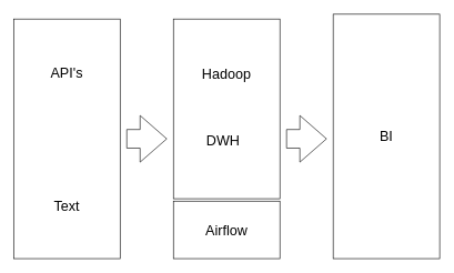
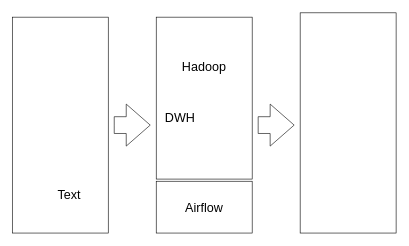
  <mxCell id="0" />
  <mxCell id="1" parent="0" />
  <mxCell id="2" value="" style="rounded=0;whiteSpace=wrap;html=1;" vertex="1" parent="1"><mxGeometry x="20" y="28" width="160" height="360" as="geometry" /></mxCell>
- <mxCell id="3" value="API's" style="text;html=1;strokeColor=none;fillColor=none;align=center;verticalAlign=middle;whiteSpace=wrap;rounded=0;fontSize=21;" vertex="1" parent="1"><mxGeometry x="65" y="88" width="70" height="40" as="geometry" /></mxCell>
- <mxCell id="4" value="Text" style="text;html=1;strokeColor=none;fillColor=none;align=center;verticalAlign=middle;whiteSpace=wrap;rounded=0;fontSize=21;" vertex="1" parent="1"><mxGeometry x="75" y="288" width="50" height="40" as="geometry" /></mxCell>
+ <mxCell id="4" value="Text" style="text;html=1;strokeColor=none;fillColor=none;align=center;verticalAlign=middle;whiteSpace=wrap;rounded=0;fontSize=21;" vertex="1" parent="1"><mxGeometry x="90" y="303" width="50" height="40" as="geometry" /></mxCell>
  <mxCell id="5" value="" style="html=1;shadow=0;dashed=0;align=center;verticalAlign=middle;shape=mxgraph.arrows2.arrow;dy=0.6;dx=40;notch=0;fontSize=21;" vertex="1" parent="1"><mxGeometry x="190" y="173" width="60" height="70" as="geometry" /></mxCell>
  <mxCell id="6" value="" style="group" vertex="1" connectable="0" parent="1"><mxGeometry x="260" y="48" width="160" height="250" as="geometry" /></mxCell>
  <mxCell id="7" value="" style="rounded=0;whiteSpace=wrap;html=1;" vertex="1" parent="6"><mxGeometry y="-20" width="160" height="270" as="geometry" /></mxCell>
- <mxCell id="8" value="DWH" style="text;html=1;strokeColor=none;fillColor=none;align=center;verticalAlign=middle;whiteSpace=wrap;rounded=0;fontSize=21;direction=east;" vertex="1" parent="6"><mxGeometry x="40.0" y="149.997" width="70" height="26.667" as="geometry" /></mxCell>
+ <mxCell id="8" value="DWH" style="text;html=1;strokeColor=none;fillColor=none;align=center;verticalAlign=middle;whiteSpace=wrap;rounded=0;fontSize=21;direction=east;" vertex="1" parent="6"><mxGeometry x="5" y="134.997" width="70" height="26.667" as="geometry" /></mxCell>
  <mxCell id="9" value="Hadoop" style="text;html=1;strokeColor=none;fillColor=none;align=center;verticalAlign=middle;whiteSpace=wrap;rounded=0;fontSize=21;direction=east;" vertex="1" parent="6"><mxGeometry x="40.0" y="49.997" width="80" height="26.667" as="geometry" /></mxCell>
  <mxCell id="10" value="" style="group" vertex="1" connectable="0" parent="1"><mxGeometry x="500" y="48" width="160" height="340" as="geometry" /></mxCell>
  <mxCell id="11" value="" style="rounded=0;whiteSpace=wrap;html=1;" vertex="1" parent="10"><mxGeometry y="-27.2" width="160" height="367.2" as="geometry" /></mxCell>
- <mxCell id="12" value="BI" style="text;html=1;strokeColor=none;fillColor=none;align=center;verticalAlign=middle;whiteSpace=wrap;rounded=0;fontSize=21;direction=west;" vertex="1" parent="10"><mxGeometry x="40.0" y="138.265" width="80" height="36.267" as="geometry" /></mxCell>
  <mxCell id="13" value="" style="html=1;shadow=0;dashed=0;align=center;verticalAlign=middle;shape=mxgraph.arrows2.arrow;dy=0.6;dx=40;notch=0;fontSize=21;" vertex="1" parent="1"><mxGeometry x="430" y="173" width="60" height="70" as="geometry" /></mxCell>
  <mxCell id="14" value="" style="group" vertex="1" connectable="0" parent="1"><mxGeometry x="260" y="308" width="160" height="80" as="geometry" /></mxCell>
  <mxCell id="15" value="" style="rounded=0;whiteSpace=wrap;html=1;" vertex="1" parent="14"><mxGeometry y="-6.4" width="160" height="86.4" as="geometry" /></mxCell>
  <mxCell id="16" value="Airflow" style="text;html=1;strokeColor=none;fillColor=none;align=center;verticalAlign=middle;whiteSpace=wrap;rounded=0;fontSize=21;direction=west;" vertex="1" parent="14"><mxGeometry x="40.0" y="32.533" width="80" height="8.533" as="geometry" /></mxCell>
